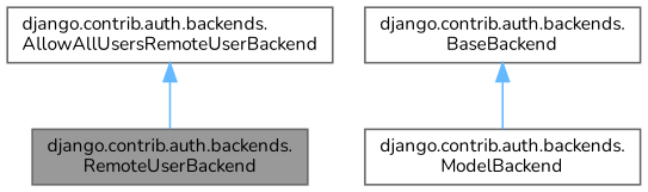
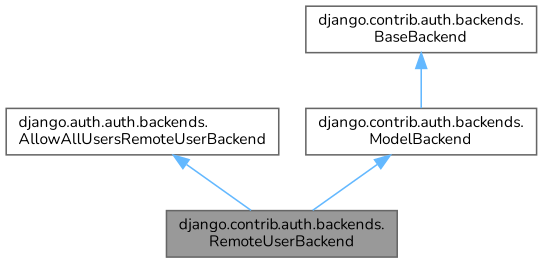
  digraph {
    fontname=Nunito
    node [color=gray40 fillcolor=white fontname=Nunito fontsize=10 shape=box style=filled]
    edge [color=steelblue1 dir=back fontname=Nunito fontsize=10 labelfontname=Helvetica labelfontsize=10 style=solid]
    n1 [fillcolor=grey60 fontcolor=black height=0.2 label="django.contrib.auth.backends.\lRemoteUserBackend" width=0.4]
-   n2 [height=0.2 label="django.contrib.auth.backends.\lAllowAllUsersRemoteUserBackend" width=0.4]
+   n2 [height=0.2 label="django.auth.auth.backends.\lAllowAllUsersRemoteUserBackend" width=0.4]
    n3 [height=0.2 label="django.contrib.auth.backends.\lModelBackend" width=0.4]
    n4 [height=0.2 label="django.contrib.auth.backends.\lBaseBackend" width=0.4]
    n2 -> n1
+   n3 -> n1
    n4 -> n3
  }
